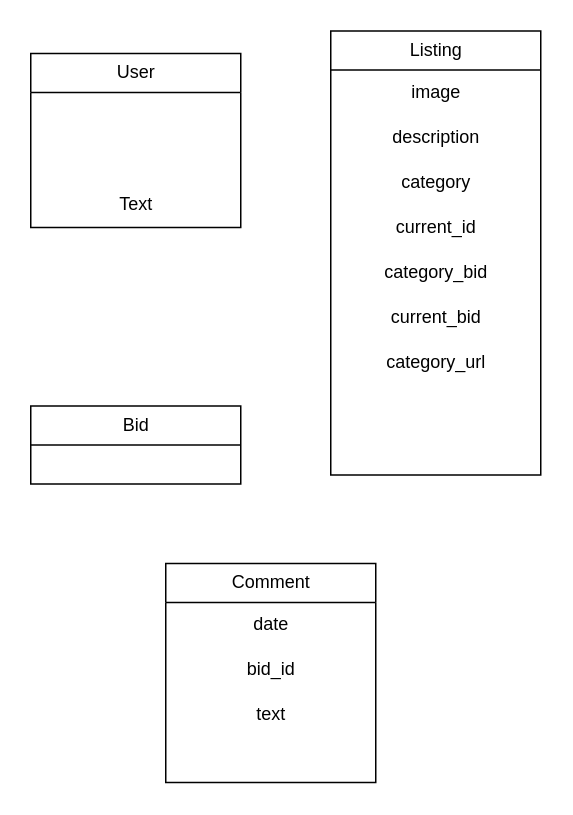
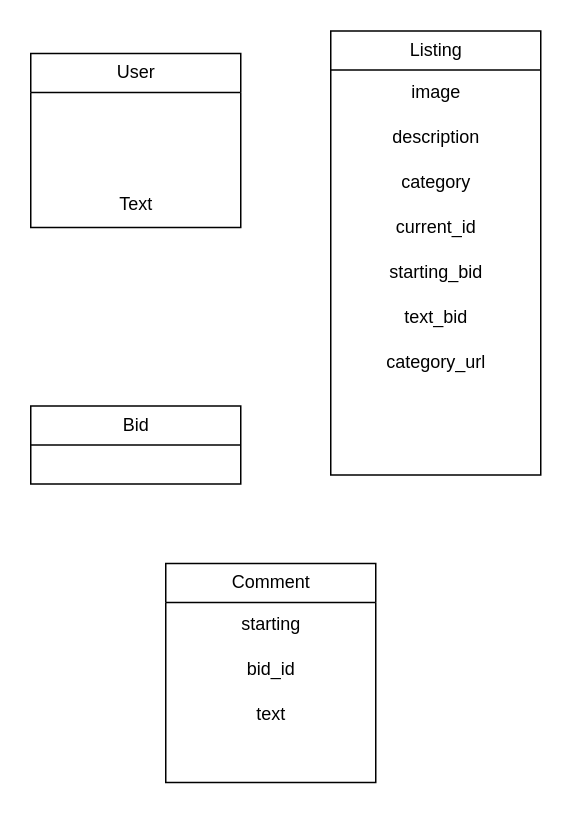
  <mxCell id="0" />
  <mxCell id="1" parent="0" />
  <mxCell id="2" value="&lt;div style=&quot;line-height: 19px;&quot;&gt;User&lt;/div&gt;" style="swimlane;fontStyle=0;childLayout=stackLayout;horizontal=1;startSize=26;fillColor=none;horizontalStack=0;resizeParent=1;resizeParentMax=0;resizeLast=0;collapsible=1;marginBottom=0;html=1;align=center;" vertex="1" parent="1"><mxGeometry x="20" y="35" width="140" height="116" as="geometry" /></mxCell>
  <mxCell id="3" style="text;html=1;align=center;verticalAlign=middle;resizable=0;points=[];autosize=1;strokeColor=none;fillColor=none;" vertex="1" parent="2"><mxGeometry y="26" width="140" height="30" as="geometry" /></mxCell>
  <mxCell id="4" style="text;html=1;align=center;verticalAlign=middle;resizable=0;points=[];autosize=1;strokeColor=none;fillColor=none;" vertex="1" parent="2"><mxGeometry y="56" width="140" height="30" as="geometry" /></mxCell>
  <mxCell id="5" value="Text" style="text;html=1;align=center;verticalAlign=middle;resizable=0;points=[];autosize=1;strokeColor=none;fillColor=none;" vertex="1" parent="2"><mxGeometry y="86" width="140" height="30" as="geometry" /></mxCell>
  <mxCell id="6" value="&lt;div style=&quot;line-height: 19px;&quot;&gt;Bid&lt;/div&gt;" style="swimlane;fontStyle=0;childLayout=stackLayout;horizontal=1;startSize=26;fillColor=none;horizontalStack=0;resizeParent=1;resizeParentMax=0;resizeLast=0;collapsible=1;marginBottom=0;html=1;align=center;" vertex="1" parent="1"><mxGeometry x="20" y="270" width="140" height="52" as="geometry" /></mxCell>
  <mxCell id="7" value="&lt;div style=&quot;line-height: 19px;&quot;&gt;Comment&lt;/div&gt;" style="swimlane;fontStyle=0;childLayout=stackLayout;horizontal=1;startSize=26;fillColor=none;horizontalStack=0;resizeParent=1;resizeParentMax=0;resizeLast=0;collapsible=1;marginBottom=0;html=1;align=center;" vertex="1" parent="1"><mxGeometry x="110" y="375" width="140" height="146" as="geometry" /></mxCell>
- <mxCell id="8" value="date" style="text;html=1;align=center;verticalAlign=middle;resizable=0;points=[];autosize=1;strokeColor=none;fillColor=none;" vertex="1" parent="7"><mxGeometry y="26" width="140" height="30" as="geometry" /></mxCell>
+ <mxCell id="8" value="starting" style="text;html=1;align=center;verticalAlign=middle;resizable=0;points=[];autosize=1;strokeColor=none;fillColor=none;" vertex="1" parent="7"><mxGeometry y="26" width="140" height="30" as="geometry" /></mxCell>
  <mxCell id="9" value="bid_id" style="text;html=1;align=center;verticalAlign=middle;resizable=0;points=[];autosize=1;strokeColor=none;fillColor=none;" vertex="1" parent="7"><mxGeometry y="56" width="140" height="30" as="geometry" /></mxCell>
  <mxCell id="10" value="text" style="text;html=1;align=center;verticalAlign=middle;resizable=0;points=[];autosize=1;strokeColor=none;fillColor=none;" vertex="1" parent="7"><mxGeometry y="86" width="140" height="30" as="geometry" /></mxCell>
  <mxCell id="11" style="text;html=1;align=center;verticalAlign=middle;resizable=0;points=[];autosize=1;strokeColor=none;fillColor=none;" vertex="1" parent="7"><mxGeometry y="116" width="140" height="30" as="geometry" /></mxCell>
  <mxCell id="12" value="&lt;div style=&quot;line-height: 19px;&quot;&gt;Listing&lt;/div&gt;" style="swimlane;fontStyle=0;childLayout=stackLayout;horizontal=1;startSize=26;fillColor=none;horizontalStack=0;resizeParent=1;resizeParentMax=0;resizeLast=0;collapsible=1;marginBottom=0;html=1;align=center;" vertex="1" parent="1"><mxGeometry x="220" y="20" width="140" height="296" as="geometry" /></mxCell>
  <mxCell id="13" value="image" style="text;html=1;align=center;verticalAlign=middle;resizable=0;points=[];autosize=1;strokeColor=none;fillColor=none;" vertex="1" parent="12"><mxGeometry y="26" width="140" height="30" as="geometry" /></mxCell>
  <mxCell id="14" value="description" style="text;html=1;align=center;verticalAlign=middle;resizable=0;points=[];autosize=1;strokeColor=none;fillColor=none;" vertex="1" parent="12"><mxGeometry y="56" width="140" height="30" as="geometry" /></mxCell>
  <mxCell id="15" value="category" style="text;html=1;align=center;verticalAlign=middle;resizable=0;points=[];autosize=1;strokeColor=none;fillColor=none;" vertex="1" parent="12"><mxGeometry y="86" width="140" height="30" as="geometry" /></mxCell>
  <mxCell id="16" value="current_id" style="text;html=1;align=center;verticalAlign=middle;resizable=0;points=[];autosize=1;strokeColor=none;fillColor=none;" vertex="1" parent="12"><mxGeometry y="116" width="140" height="30" as="geometry" /></mxCell>
- <mxCell id="17" value="category_bid" style="text;html=1;align=center;verticalAlign=middle;resizable=0;points=[];autosize=1;strokeColor=none;fillColor=none;" vertex="1" parent="12"><mxGeometry y="146" width="140" height="30" as="geometry" /></mxCell>
- <mxCell id="18" value="current_bid" style="text;html=1;align=center;verticalAlign=middle;resizable=0;points=[];autosize=1;strokeColor=none;fillColor=none;" vertex="1" parent="12"><mxGeometry y="176" width="140" height="30" as="geometry" /></mxCell>
+ <mxCell id="17" value="starting_bid" style="text;html=1;align=center;verticalAlign=middle;resizable=0;points=[];autosize=1;strokeColor=none;fillColor=none;" vertex="1" parent="12"><mxGeometry y="146" width="140" height="30" as="geometry" /></mxCell>
+ <mxCell id="18" value="text_bid" style="text;html=1;align=center;verticalAlign=middle;resizable=0;points=[];autosize=1;strokeColor=none;fillColor=none;" vertex="1" parent="12"><mxGeometry y="176" width="140" height="30" as="geometry" /></mxCell>
  <mxCell id="19" value="category_url" style="text;html=1;align=center;verticalAlign=middle;resizable=0;points=[];autosize=1;strokeColor=none;fillColor=none;" vertex="1" parent="12"><mxGeometry y="206" width="140" height="30" as="geometry" /></mxCell>
  <mxCell id="20" style="text;html=1;align=center;verticalAlign=middle;resizable=0;points=[];autosize=1;strokeColor=none;fillColor=none;" vertex="1" parent="12"><mxGeometry y="236" width="140" height="30" as="geometry" /></mxCell>
  <mxCell id="21" style="text;html=1;align=center;verticalAlign=middle;resizable=0;points=[];autosize=1;strokeColor=none;fillColor=none;" vertex="1" parent="12"><mxGeometry y="266" width="140" height="30" as="geometry" /></mxCell>
